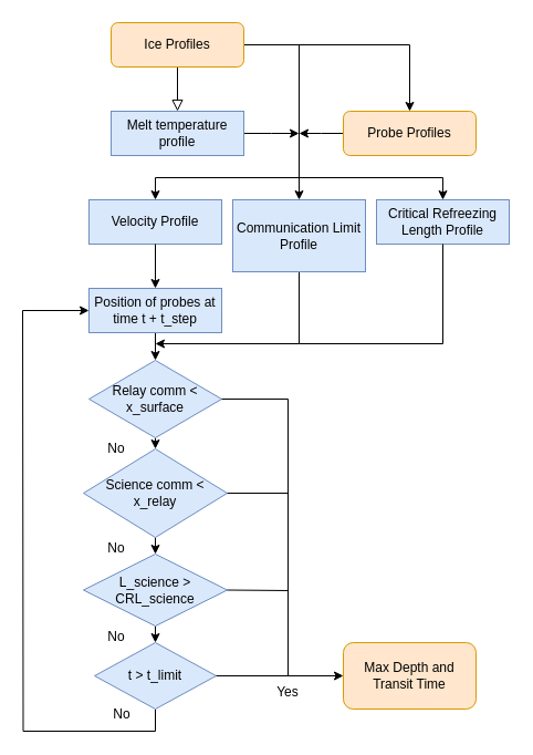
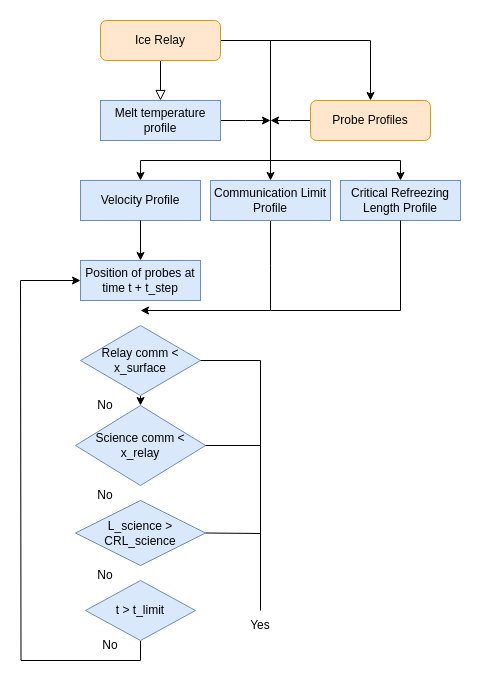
  <mxCell id="0" />
  <mxCell id="1" parent="0" />
  <mxCell id="2" value="" style="rounded=0;html=1;jettySize=auto;orthogonalLoop=1;fontSize=11;endArrow=block;endFill=0;endSize=8;strokeWidth=1;shadow=0;labelBackgroundColor=none;edgeStyle=orthogonalEdgeStyle;entryX=0.5;entryY=0;entryDx=0;entryDy=0;" parent="1" target="9" edge="1"><mxGeometry relative="1" as="geometry"><mxPoint x="120" y="40" as="sourcePoint" /><mxPoint x="160" y="180" as="targetPoint" /><Array as="points"><mxPoint x="160" y="40" /></Array></mxGeometry></mxCell>
  <mxCell id="3" style="edgeStyle=orthogonalEdgeStyle;rounded=0;orthogonalLoop=1;jettySize=auto;html=1;exitX=1;exitY=0.5;exitDx=0;exitDy=0;entryX=0.5;entryY=0;entryDx=0;entryDy=0;" edge="1" parent="1" source="5" target="12"><mxGeometry relative="1" as="geometry"><mxPoint x="270" y="170" as="targetPoint" /></mxGeometry></mxCell>
  <mxCell id="4" value="" style="edgeStyle=orthogonalEdgeStyle;rounded=0;orthogonalLoop=1;jettySize=auto;html=1;" edge="1" parent="1" source="5" target="7"><mxGeometry relative="1" as="geometry" /></mxCell>
- <mxCell id="5" value="Ice Profiles" style="rounded=1;whiteSpace=wrap;html=1;fontSize=12;glass=0;strokeWidth=1;shadow=0;fillColor=#ffe6cc;strokeColor=#d79b00;" parent="1" vertex="1"><mxGeometry x="100" y="20" width="120" height="40" as="geometry" /></mxCell>
+ <mxCell id="5" value="Ice Relay" style="rounded=1;whiteSpace=wrap;html=1;fontSize=12;glass=0;strokeWidth=1;shadow=0;fillColor=#ffe6cc;strokeColor=#d79b00;" parent="1" vertex="1"><mxGeometry x="100" y="20" width="120" height="40" as="geometry" /></mxCell>
  <mxCell id="6" style="edgeStyle=orthogonalEdgeStyle;rounded=0;orthogonalLoop=1;jettySize=auto;html=1;exitX=0;exitY=0.5;exitDx=0;exitDy=0;" edge="1" parent="1" source="7"><mxGeometry relative="1" as="geometry"><mxPoint x="270" y="120" as="targetPoint" /></mxGeometry></mxCell>
  <mxCell id="7" value="Probe Profiles" style="rounded=1;whiteSpace=wrap;html=1;fillColor=#ffe6cc;strokeColor=#d79b00;" vertex="1" parent="1"><mxGeometry x="310" y="100" width="120" height="40" as="geometry" /></mxCell>
  <mxCell id="8" style="edgeStyle=orthogonalEdgeStyle;rounded=0;orthogonalLoop=1;jettySize=auto;html=1;exitX=1;exitY=0.5;exitDx=0;exitDy=0;" edge="1" parent="1" source="9"><mxGeometry relative="1" as="geometry"><mxPoint x="270" y="120" as="targetPoint" /></mxGeometry></mxCell>
  <mxCell id="9" value="Melt temperature profile" style="rounded=0;whiteSpace=wrap;html=1;fillColor=#dae8fc;strokeColor=#6c8ebf;" vertex="1" parent="1"><mxGeometry x="100" y="100" width="120" height="40" as="geometry" /></mxCell>
  <mxCell id="10" value="Velocity Profile" style="rounded=0;whiteSpace=wrap;html=1;fillColor=#dae8fc;strokeColor=#6c8ebf;" vertex="1" parent="1"><mxGeometry x="80" y="180" width="120" height="40" as="geometry" /></mxCell>
  <mxCell id="11" style="edgeStyle=orthogonalEdgeStyle;rounded=0;orthogonalLoop=1;jettySize=auto;html=1;exitX=0.5;exitY=1;exitDx=0;exitDy=0;endArrow=none;endFill=0;" edge="1" parent="1" source="12"><mxGeometry relative="1" as="geometry"><mxPoint x="270" y="310" as="targetPoint" /></mxGeometry></mxCell>
- <mxCell id="12" value="Communication Limit Profile" style="rounded=0;whiteSpace=wrap;html=1;fillColor=#dae8fc;strokeColor=#6c8ebf;" vertex="1" parent="1"><mxGeometry x="210" y="180" width="120" height="65" as="geometry" /></mxCell>
+ <mxCell id="12" value="Communication Limit Profile" style="rounded=0;whiteSpace=wrap;html=1;fillColor=#dae8fc;strokeColor=#6c8ebf;" vertex="1" parent="1"><mxGeometry x="210" y="180" width="120" height="40" as="geometry" /></mxCell>
  <mxCell id="13" value="Critical Refreezing Length Profile" style="rounded=0;whiteSpace=wrap;html=1;fillColor=#dae8fc;strokeColor=#6c8ebf;" vertex="1" parent="1"><mxGeometry x="340" y="180" width="120" height="40" as="geometry" /></mxCell>
  <mxCell id="14" value="" style="endArrow=none;html=1;rounded=0;endFill=0;" edge="1" parent="1"><mxGeometry width="50" height="50" relative="1" as="geometry"><mxPoint x="270" y="160" as="sourcePoint" /><mxPoint x="400" y="160" as="targetPoint" /></mxGeometry></mxCell>
  <mxCell id="15" value="" style="endArrow=none;html=1;rounded=0;endFill=0;" edge="1" parent="1"><mxGeometry width="50" height="50" relative="1" as="geometry"><mxPoint x="270" y="160" as="sourcePoint" /><mxPoint x="140" y="160" as="targetPoint" /></mxGeometry></mxCell>
  <mxCell id="16" value="" style="endArrow=classic;html=1;rounded=0;entryX=0.5;entryY=0;entryDx=0;entryDy=0;" edge="1" parent="1" target="13"><mxGeometry width="50" height="50" relative="1" as="geometry"><mxPoint x="400" y="160" as="sourcePoint" /><mxPoint x="402" y="180" as="targetPoint" /></mxGeometry></mxCell>
  <mxCell id="17" value="" style="endArrow=classic;html=1;rounded=0;entryX=0.5;entryY=0;entryDx=0;entryDy=0;" edge="1" parent="1" target="10"><mxGeometry width="50" height="50" relative="1" as="geometry"><mxPoint x="140" y="160" as="sourcePoint" /><mxPoint x="370" y="270" as="targetPoint" /></mxGeometry></mxCell>
  <mxCell id="18" value="" style="endArrow=classic;html=1;rounded=0;exitX=0.5;exitY=1;exitDx=0;exitDy=0;" edge="1" parent="1" source="10"><mxGeometry width="50" height="50" relative="1" as="geometry"><mxPoint x="320" y="320" as="sourcePoint" /><mxPoint x="140" y="260" as="targetPoint" /></mxGeometry></mxCell>
- <mxCell id="19" style="edgeStyle=orthogonalEdgeStyle;rounded=0;orthogonalLoop=1;jettySize=auto;html=1;exitX=0.5;exitY=1;exitDx=0;exitDy=0;entryX=0.5;entryY=0;entryDx=0;entryDy=0;" edge="1" parent="1" source="20" target="26"><mxGeometry relative="1" as="geometry" /></mxCell>
  <mxCell id="20" value="Position of probes at time t + t_step" style="rounded=0;whiteSpace=wrap;html=1;fillColor=#dae8fc;strokeColor=#6c8ebf;" vertex="1" parent="1"><mxGeometry x="80" y="260" width="120" height="40" as="geometry" /></mxCell>
  <mxCell id="21" style="edgeStyle=orthogonalEdgeStyle;rounded=0;orthogonalLoop=1;jettySize=auto;html=1;exitX=0.5;exitY=1;exitDx=0;exitDy=0;endArrow=none;endFill=0;" edge="1" parent="1" source="22"><mxGeometry relative="1" as="geometry"><mxPoint x="20" y="280" as="targetPoint" /></mxGeometry></mxCell>
  <mxCell id="22" value="t &amp;gt; t_limit" style="rhombus;whiteSpace=wrap;html=1;fillColor=#dae8fc;strokeColor=#6c8ebf;" vertex="1" parent="1"><mxGeometry x="85" y="580" width="110" height="60" as="geometry" /></mxCell>
- <mxCell id="23" style="edgeStyle=orthogonalEdgeStyle;rounded=0;orthogonalLoop=1;jettySize=auto;html=1;exitX=0.5;exitY=1;exitDx=0;exitDy=0;entryX=0.5;entryY=0;entryDx=0;entryDy=0;" edge="1" parent="1" source="24" target="28"><mxGeometry relative="1" as="geometry" /></mxCell>
  <mxCell id="24" value="Science comm &amp;lt; x_relay" style="rhombus;whiteSpace=wrap;html=1;fillColor=#dae8fc;strokeColor=#6c8ebf;" vertex="1" parent="1"><mxGeometry x="75" y="405" width="130" height="80" as="geometry" /></mxCell>
  <mxCell id="25" style="edgeStyle=orthogonalEdgeStyle;rounded=0;orthogonalLoop=1;jettySize=auto;html=1;exitX=0.5;exitY=1;exitDx=0;exitDy=0;entryX=0.5;entryY=0;entryDx=0;entryDy=0;" edge="1" parent="1" source="26" target="24"><mxGeometry relative="1" as="geometry" /></mxCell>
  <mxCell id="26" value="Relay comm &amp;lt; x_surface" style="rhombus;whiteSpace=wrap;html=1;fillColor=#dae8fc;strokeColor=#6c8ebf;" vertex="1" parent="1"><mxGeometry x="80" y="325" width="120" height="70" as="geometry" /></mxCell>
- <mxCell id="27" style="edgeStyle=orthogonalEdgeStyle;rounded=0;orthogonalLoop=1;jettySize=auto;html=1;exitX=0.5;exitY=1;exitDx=0;exitDy=0;entryX=0.5;entryY=0;entryDx=0;entryDy=0;" edge="1" parent="1" source="28" target="22"><mxGeometry relative="1" as="geometry" /></mxCell>
  <mxCell id="28" value="L_science &amp;gt; CRL_science" style="rhombus;whiteSpace=wrap;html=1;fillColor=#dae8fc;strokeColor=#6c8ebf;" vertex="1" parent="1"><mxGeometry x="75" y="500" width="130" height="65" as="geometry" /></mxCell>
  <mxCell id="29" value="" style="endArrow=classic;startArrow=none;html=1;rounded=0;startFill=0;entryX=0;entryY=0.5;entryDx=0;entryDy=0;" edge="1" parent="1" target="20"><mxGeometry width="50" height="50" relative="1" as="geometry"><mxPoint x="20" y="280" as="sourcePoint" /><mxPoint x="140" y="230" as="targetPoint" /></mxGeometry></mxCell>
  <mxCell id="30" value="" style="endArrow=classic;html=1;rounded=0;" edge="1" parent="1"><mxGeometry width="50" height="50" relative="1" as="geometry"><mxPoint x="270" y="310" as="sourcePoint" /><mxPoint x="140" y="310" as="targetPoint" /></mxGeometry></mxCell>
  <mxCell id="31" value="" style="endArrow=none;html=1;rounded=0;exitX=0.5;exitY=1;exitDx=0;exitDy=0;endFill=0;" edge="1" parent="1" source="13"><mxGeometry width="50" height="50" relative="1" as="geometry"><mxPoint x="180" y="460" as="sourcePoint" /><mxPoint x="400" y="310" as="targetPoint" /></mxGeometry></mxCell>
  <mxCell id="32" value="" style="endArrow=none;html=1;rounded=0;endFill=0;" edge="1" parent="1"><mxGeometry width="50" height="50" relative="1" as="geometry"><mxPoint x="400" y="310" as="sourcePoint" /><mxPoint x="270" y="310" as="targetPoint" /></mxGeometry></mxCell>
- <mxCell id="33" value="Max Depth and Transit Time" style="rounded=1;whiteSpace=wrap;html=1;fillColor=#ffe6cc;strokeColor=#d79b00;" vertex="1" parent="1"><mxGeometry x="310" y="580" width="120" height="60" as="geometry" /></mxCell>
  <mxCell id="34" value="" style="endArrow=none;html=1;rounded=0;endFill=0;" edge="1" parent="1"><mxGeometry width="50" height="50" relative="1" as="geometry"><mxPoint x="260" y="360" as="sourcePoint" /><mxPoint x="260" y="610" as="targetPoint" /></mxGeometry></mxCell>
  <mxCell id="35" value="" style="endArrow=none;html=1;rounded=0;exitX=1;exitY=0.5;exitDx=0;exitDy=0;" edge="1" parent="1" source="26"><mxGeometry width="50" height="50" relative="1" as="geometry"><mxPoint x="160" y="450" as="sourcePoint" /><mxPoint x="260" y="360" as="targetPoint" /></mxGeometry></mxCell>
  <mxCell id="36" value="" style="endArrow=none;html=1;rounded=0;entryX=1;entryY=0.5;entryDx=0;entryDy=0;" edge="1" parent="1" target="24"><mxGeometry width="50" height="50" relative="1" as="geometry"><mxPoint x="260" y="445" as="sourcePoint" /><mxPoint x="210" y="400" as="targetPoint" /></mxGeometry></mxCell>
  <mxCell id="37" value="" style="endArrow=none;html=1;rounded=0;entryX=1;entryY=0.5;entryDx=0;entryDy=0;" edge="1" parent="1" target="28"><mxGeometry width="50" height="50" relative="1" as="geometry"><mxPoint x="260" y="533" as="sourcePoint" /><mxPoint x="210" y="400" as="targetPoint" /></mxGeometry></mxCell>
- <mxCell id="38" value="" style="endArrow=classic;html=1;rounded=0;exitX=1;exitY=0.5;exitDx=0;exitDy=0;entryX=0;entryY=0.5;entryDx=0;entryDy=0;endFill=1;" edge="1" parent="1" source="22" target="33"><mxGeometry width="50" height="50" relative="1" as="geometry"><mxPoint x="160" y="450" as="sourcePoint" /><mxPoint x="210" y="400" as="targetPoint" /></mxGeometry></mxCell>
  <mxCell id="39" value="No" style="text;html=1;align=center;verticalAlign=middle;whiteSpace=wrap;rounded=0;" vertex="1" parent="1"><mxGeometry x="75" y="390" width="60" height="30" as="geometry" /></mxCell>
  <mxCell id="40" value="No" style="text;html=1;align=center;verticalAlign=middle;whiteSpace=wrap;rounded=0;" vertex="1" parent="1"><mxGeometry x="75" y="480" width="60" height="30" as="geometry" /></mxCell>
  <mxCell id="41" value="No" style="text;html=1;align=center;verticalAlign=middle;whiteSpace=wrap;rounded=0;" vertex="1" parent="1"><mxGeometry x="75" y="560" width="60" height="30" as="geometry" /></mxCell>
  <mxCell id="42" value="No" style="text;html=1;align=center;verticalAlign=middle;whiteSpace=wrap;rounded=0;" vertex="1" parent="1"><mxGeometry x="80" y="630" width="60" height="30" as="geometry" /></mxCell>
  <mxCell id="43" value="Yes" style="text;html=1;align=center;verticalAlign=middle;whiteSpace=wrap;rounded=0;" vertex="1" parent="1"><mxGeometry x="230" y="610" width="60" height="30" as="geometry" /></mxCell>
